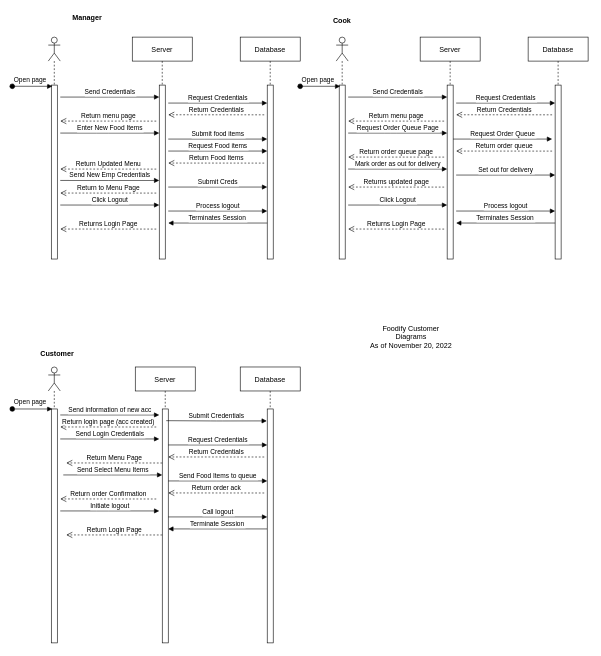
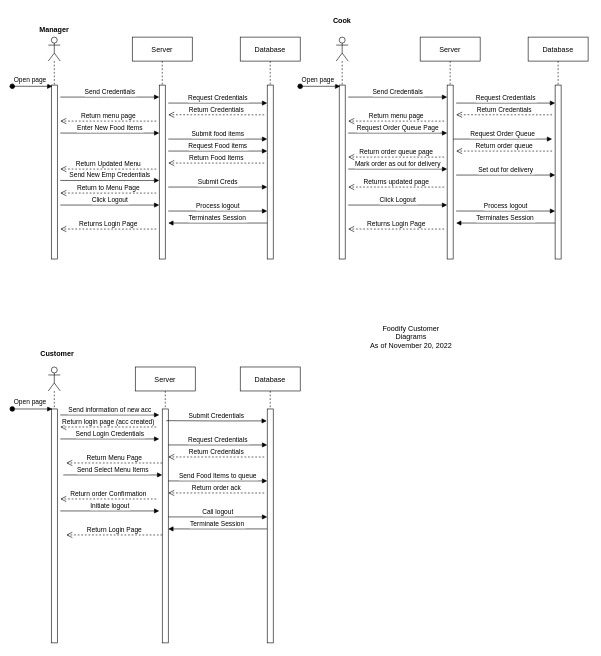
  <mxCell id="0" />
  <mxCell id="1" parent="0" />
  <mxCell id="2" value="Server" style="shape=umlLifeline;perimeter=lifelinePerimeter;container=1;collapsible=0;recursiveResize=0;rounded=0;shadow=0;strokeWidth=1;" vertex="1" parent="1"><mxGeometry x="220" y="61" width="100" height="370" as="geometry" /></mxCell>
  <mxCell id="3" value="" style="points=[];perimeter=orthogonalPerimeter;rounded=0;shadow=0;strokeWidth=1;" vertex="1" parent="2"><mxGeometry x="45" y="80" width="10" height="290" as="geometry" /></mxCell>
  <mxCell id="4" value="Request Credentials" style="verticalAlign=bottom;endArrow=block;entryX=0;entryY=0;shadow=0;strokeWidth=1;" edge="1" parent="2"><mxGeometry relative="1" as="geometry"><mxPoint x="60" y="110" as="sourcePoint" /><Array as="points"><mxPoint x="130" y="110" /></Array><mxPoint x="225" y="110.0" as="targetPoint" /></mxGeometry></mxCell>
  <mxCell id="5" value="Enter New Food Items" style="verticalAlign=bottom;endArrow=block;entryX=0;entryY=0;shadow=0;strokeWidth=1;" edge="1" parent="2"><mxGeometry relative="1" as="geometry"><mxPoint x="-120" y="160" as="sourcePoint" /><Array as="points"><mxPoint x="-50" y="160" /></Array><mxPoint x="45" y="160.0" as="targetPoint" /></mxGeometry></mxCell>
  <mxCell id="6" value="Server" style="shape=umlLifeline;perimeter=lifelinePerimeter;container=1;collapsible=0;recursiveResize=0;rounded=0;shadow=0;strokeWidth=1;" vertex="1" parent="1"><mxGeometry x="225" y="611" width="100" height="460" as="geometry" /></mxCell>
  <mxCell id="7" value="" style="points=[];perimeter=orthogonalPerimeter;rounded=0;shadow=0;strokeWidth=1;" vertex="1" parent="6"><mxGeometry x="45" y="70" width="10" height="390" as="geometry" /></mxCell>
  <mxCell id="8" value="Request Credentials" style="verticalAlign=bottom;endArrow=block;entryX=0;entryY=0;shadow=0;strokeWidth=1;" edge="1" parent="6"><mxGeometry relative="1" as="geometry"><mxPoint x="55" y="130" as="sourcePoint" /><Array as="points"><mxPoint x="125" y="130" /></Array><mxPoint x="220" y="130" as="targetPoint" /></mxGeometry></mxCell>
  <mxCell id="9" value="Return Menu Page" style="html=1;verticalAlign=bottom;endArrow=open;dashed=1;endSize=8;rounded=0;" edge="1" parent="6"><mxGeometry relative="1" as="geometry"><mxPoint x="45" y="160.08" as="sourcePoint" /><mxPoint x="-115" y="160" as="targetPoint" /></mxGeometry></mxCell>
  <mxCell id="10" value="Send Select Menu Items" style="verticalAlign=bottom;endArrow=block;entryX=0;entryY=0;shadow=0;strokeWidth=1;" edge="1" parent="6"><mxGeometry relative="1" as="geometry"><mxPoint x="-120" y="180" as="sourcePoint" /><Array as="points"><mxPoint x="-50" y="180" /></Array><mxPoint x="45" y="180" as="targetPoint" /></mxGeometry></mxCell>
  <mxCell id="11" value="Return order ack" style="html=1;verticalAlign=bottom;endArrow=open;dashed=1;endSize=8;rounded=0;" edge="1" parent="6"><mxGeometry relative="1" as="geometry"><mxPoint x="215" y="210.08" as="sourcePoint" /><mxPoint x="55" y="210" as="targetPoint" /></mxGeometry></mxCell>
  <mxCell id="12" value="Terminate Session" style="verticalAlign=bottom;endArrow=block;entryX=1;entryY=0;shadow=0;strokeWidth=1;" edge="1" parent="6"><mxGeometry relative="1" as="geometry"><mxPoint x="220" y="270" as="sourcePoint" /><mxPoint x="55" y="270" as="targetPoint" /></mxGeometry></mxCell>
  <mxCell id="13" value="Foodify Customer Diagrams&lt;br&gt;As of November 20, 2022" style="text;html=1;strokeColor=none;fillColor=none;align=center;verticalAlign=middle;whiteSpace=wrap;rounded=0;" vertex="1" parent="1"><mxGeometry x="610" y="521" width="150" height="80" as="geometry" /></mxCell>
- <mxCell id="14" value="Manager" style="text;align=center;fontStyle=1;verticalAlign=middle;spacingLeft=3;spacingRight=3;strokeColor=none;rotatable=0;points=[[0,0.5],[1,0.5]];portConstraint=eastwest;" vertex="1" parent="1"><mxGeometry x="105" y="15" width="80" height="26" as="geometry" /></mxCell>
+ <mxCell id="14" value="Manager" style="text;align=center;fontStyle=1;verticalAlign=middle;spacingLeft=3;spacingRight=3;strokeColor=none;rotatable=0;points=[[0,0.5],[1,0.5]];portConstraint=eastwest;" vertex="1" parent="1"><mxGeometry x="50" y="35" width="80" height="26" as="geometry" /></mxCell>
  <mxCell id="15" value="" style="shape=umlLifeline;participant=umlActor;perimeter=lifelinePerimeter;whiteSpace=wrap;html=1;container=1;collapsible=0;recursiveResize=0;verticalAlign=top;spacingTop=36;outlineConnect=0;" vertex="1" parent="1"><mxGeometry x="80" y="61" width="20" height="370" as="geometry" /></mxCell>
  <mxCell id="16" value="" style="points=[];perimeter=orthogonalPerimeter;rounded=0;shadow=0;strokeWidth=1;" vertex="1" parent="15"><mxGeometry x="5" y="80" width="10" height="290" as="geometry" /></mxCell>
  <mxCell id="17" value="Customer" style="text;align=center;fontStyle=1;verticalAlign=middle;spacingLeft=3;spacingRight=3;strokeColor=none;rotatable=0;points=[[0,0.5],[1,0.5]];portConstraint=eastwest;" vertex="1" parent="1"><mxGeometry x="55" y="575" width="80" height="26" as="geometry" /></mxCell>
  <mxCell id="18" value="Open page" style="verticalAlign=bottom;startArrow=oval;endArrow=block;startSize=8;shadow=0;strokeWidth=1;entryX=0.176;entryY=0.007;entryDx=0;entryDy=0;entryPerimeter=0;" edge="1" parent="1" target="16"><mxGeometry x="-0.101" y="2" relative="1" as="geometry"><mxPoint x="20" y="143" as="sourcePoint" /><mxPoint x="80" y="141" as="targetPoint" /><mxPoint as="offset" /></mxGeometry></mxCell>
  <mxCell id="19" value="" style="shape=umlLifeline;participant=umlActor;perimeter=lifelinePerimeter;whiteSpace=wrap;html=1;container=1;collapsible=0;recursiveResize=0;verticalAlign=top;spacingTop=36;outlineConnect=0;" vertex="1" parent="1"><mxGeometry x="80" y="611" width="20" height="440" as="geometry" /></mxCell>
  <mxCell id="20" value="" style="points=[];perimeter=orthogonalPerimeter;rounded=0;shadow=0;strokeWidth=1;" vertex="1" parent="19"><mxGeometry x="5" y="70" width="10" height="390" as="geometry" /></mxCell>
  <mxCell id="21" value="" style="verticalAlign=bottom;endArrow=none;shadow=0;strokeWidth=1;" edge="1" parent="19" source="20" target="19"><mxGeometry relative="1" as="geometry"><mxPoint x="-345" y="80" as="sourcePoint" /><mxPoint x="194.5" y="80" as="targetPoint" /><Array as="points" /></mxGeometry></mxCell>
  <mxCell id="22" value="Database" style="shape=umlLifeline;perimeter=lifelinePerimeter;container=1;collapsible=0;recursiveResize=0;rounded=0;shadow=0;strokeWidth=1;" vertex="1" parent="1"><mxGeometry x="400" y="61" width="100" height="370" as="geometry" /></mxCell>
  <mxCell id="23" value="" style="points=[];perimeter=orthogonalPerimeter;rounded=0;shadow=0;strokeWidth=1;" vertex="1" parent="22"><mxGeometry x="45" y="80" width="10" height="290" as="geometry" /></mxCell>
  <mxCell id="24" value="Submit Creds" style="verticalAlign=bottom;endArrow=block;entryX=0;entryY=0;shadow=0;strokeWidth=1;" edge="1" parent="22"><mxGeometry relative="1" as="geometry"><mxPoint x="-120" y="250" as="sourcePoint" /><Array as="points"><mxPoint x="-50" y="250" /></Array><mxPoint x="45" y="250.0" as="targetPoint" /></mxGeometry></mxCell>
  <mxCell id="25" value="Send Credentials" style="verticalAlign=bottom;endArrow=block;entryX=0;entryY=0;shadow=0;strokeWidth=1;" edge="1" parent="1"><mxGeometry relative="1" as="geometry"><mxPoint x="100" y="161" as="sourcePoint" /><Array as="points"><mxPoint x="170" y="161" /></Array><mxPoint x="265" y="161" as="targetPoint" /></mxGeometry></mxCell>
  <mxCell id="26" value="Return Credentials" style="html=1;verticalAlign=bottom;endArrow=open;dashed=1;endSize=8;rounded=0;" edge="1" parent="1"><mxGeometry relative="1" as="geometry"><mxPoint x="440" y="190.58" as="sourcePoint" /><mxPoint x="280" y="190.5" as="targetPoint" /></mxGeometry></mxCell>
  <mxCell id="27" value="Return menu page" style="html=1;verticalAlign=bottom;endArrow=open;dashed=1;endSize=8;rounded=0;" edge="1" parent="1"><mxGeometry relative="1" as="geometry"><mxPoint x="260" y="201.08" as="sourcePoint" /><mxPoint x="100" y="201" as="targetPoint" /></mxGeometry></mxCell>
  <mxCell id="28" value="Submit food items" style="verticalAlign=bottom;endArrow=block;entryX=0;entryY=0;shadow=0;strokeWidth=1;" edge="1" parent="1"><mxGeometry relative="1" as="geometry"><mxPoint x="280" y="231" as="sourcePoint" /><Array as="points"><mxPoint x="350" y="231" /></Array><mxPoint x="445" y="231" as="targetPoint" /></mxGeometry></mxCell>
  <mxCell id="29" value="Request Food items" style="verticalAlign=bottom;endArrow=block;entryX=0;entryY=0;shadow=0;strokeWidth=1;" edge="1" parent="1"><mxGeometry relative="1" as="geometry"><mxPoint x="280" y="251" as="sourcePoint" /><Array as="points"><mxPoint x="350" y="251" /></Array><mxPoint x="445" y="251" as="targetPoint" /></mxGeometry></mxCell>
  <mxCell id="30" value="Return Food Items" style="html=1;verticalAlign=bottom;endArrow=open;dashed=1;endSize=8;rounded=0;" edge="1" parent="1"><mxGeometry relative="1" as="geometry"><mxPoint x="440" y="271.08" as="sourcePoint" /><mxPoint x="280" y="271" as="targetPoint" /></mxGeometry></mxCell>
  <mxCell id="31" value="Return Updated Menu" style="html=1;verticalAlign=bottom;endArrow=open;dashed=1;endSize=8;rounded=0;" edge="1" parent="1"><mxGeometry relative="1" as="geometry"><mxPoint x="260" y="281.08" as="sourcePoint" /><mxPoint x="100" y="281" as="targetPoint" /></mxGeometry></mxCell>
  <mxCell id="32" value="Send New Emp Credentials" style="verticalAlign=bottom;endArrow=block;entryX=0;entryY=0;shadow=0;strokeWidth=1;" edge="1" parent="1"><mxGeometry relative="1" as="geometry"><mxPoint x="100" y="300" as="sourcePoint" /><Array as="points"><mxPoint x="170" y="300" /></Array><mxPoint x="265" y="300" as="targetPoint" /></mxGeometry></mxCell>
  <mxCell id="33" value="Return to Menu Page" style="html=1;verticalAlign=bottom;endArrow=open;dashed=1;endSize=8;rounded=0;" edge="1" parent="1"><mxGeometry relative="1" as="geometry"><mxPoint x="260" y="321.08" as="sourcePoint" /><mxPoint x="100" y="321" as="targetPoint" /></mxGeometry></mxCell>
  <mxCell id="34" value="Click Logout" style="verticalAlign=bottom;endArrow=block;entryX=0;entryY=0;shadow=0;strokeWidth=1;" edge="1" parent="1"><mxGeometry relative="1" as="geometry"><mxPoint x="100" y="341" as="sourcePoint" /><Array as="points"><mxPoint x="170" y="341" /></Array><mxPoint x="265" y="341" as="targetPoint" /></mxGeometry></mxCell>
  <mxCell id="35" value="Process logout" style="verticalAlign=bottom;endArrow=block;entryX=0;entryY=0;shadow=0;strokeWidth=1;" edge="1" parent="1"><mxGeometry relative="1" as="geometry"><mxPoint x="280" y="351" as="sourcePoint" /><Array as="points"><mxPoint x="350" y="351" /></Array><mxPoint x="445" y="351" as="targetPoint" /></mxGeometry></mxCell>
  <mxCell id="36" value="Terminates Session" style="verticalAlign=bottom;endArrow=block;entryX=1;entryY=0;shadow=0;strokeWidth=1;" edge="1" parent="1"><mxGeometry relative="1" as="geometry"><mxPoint x="445" y="371" as="sourcePoint" /><mxPoint x="280" y="371" as="targetPoint" /></mxGeometry></mxCell>
  <mxCell id="37" value="Returns Login Page" style="html=1;verticalAlign=bottom;endArrow=open;dashed=1;endSize=8;rounded=0;" edge="1" parent="1"><mxGeometry relative="1" as="geometry"><mxPoint x="260" y="381.08" as="sourcePoint" /><mxPoint x="100" y="381" as="targetPoint" /></mxGeometry></mxCell>
  <mxCell id="38" value="Database" style="shape=umlLifeline;perimeter=lifelinePerimeter;container=1;collapsible=0;recursiveResize=0;rounded=0;shadow=0;strokeWidth=1;" vertex="1" parent="1"><mxGeometry x="400" y="611" width="100" height="460" as="geometry" /></mxCell>
  <mxCell id="39" value="" style="points=[];perimeter=orthogonalPerimeter;rounded=0;shadow=0;strokeWidth=1;" vertex="1" parent="38"><mxGeometry x="45" y="70" width="10" height="390" as="geometry" /></mxCell>
  <mxCell id="40" value="Send Food Items to queue" style="verticalAlign=bottom;endArrow=block;entryX=0;entryY=0;shadow=0;strokeWidth=1;" edge="1" parent="38"><mxGeometry relative="1" as="geometry"><mxPoint x="-120" y="190" as="sourcePoint" /><Array as="points"><mxPoint x="-50" y="190" /></Array><mxPoint x="45" y="190" as="targetPoint" /></mxGeometry></mxCell>
  <mxCell id="41" value="Open page" style="verticalAlign=bottom;startArrow=oval;endArrow=block;startSize=8;shadow=0;strokeWidth=1;entryX=0.176;entryY=0.007;entryDx=0;entryDy=0;entryPerimeter=0;" edge="1" parent="1"><mxGeometry x="-0.101" y="2" relative="1" as="geometry"><mxPoint x="20" y="681" as="sourcePoint" /><mxPoint x="86.76" y="681.03" as="targetPoint" /><mxPoint as="offset" /></mxGeometry></mxCell>
  <mxCell id="42" value="Send information of new acc" style="verticalAlign=bottom;endArrow=block;entryX=0;entryY=0;shadow=0;strokeWidth=1;" edge="1" parent="1"><mxGeometry relative="1" as="geometry"><mxPoint x="100" y="691" as="sourcePoint" /><Array as="points"><mxPoint x="170" y="691" /></Array><mxPoint x="265" y="691" as="targetPoint" /></mxGeometry></mxCell>
  <mxCell id="43" value="Submit Credentials" style="verticalAlign=bottom;endArrow=block;entryX=-0.067;entryY=0.051;shadow=0;strokeWidth=1;exitX=0.667;exitY=0.05;exitDx=0;exitDy=0;exitPerimeter=0;entryDx=0;entryDy=0;entryPerimeter=0;" edge="1" parent="1" source="7" target="39"><mxGeometry relative="1" as="geometry"><mxPoint x="290" y="701" as="sourcePoint" /><Array as="points"><mxPoint x="360" y="701" /></Array><mxPoint x="455" y="701" as="targetPoint" /></mxGeometry></mxCell>
  <mxCell id="44" value="Return login page (acc created)" style="html=1;verticalAlign=bottom;endArrow=open;dashed=1;endSize=8;rounded=0;" edge="1" parent="1"><mxGeometry relative="1" as="geometry"><mxPoint x="260" y="711.08" as="sourcePoint" /><mxPoint x="100" y="711" as="targetPoint" /></mxGeometry></mxCell>
  <mxCell id="45" value="Send Login Credentials" style="verticalAlign=bottom;endArrow=block;entryX=0;entryY=0;shadow=0;strokeWidth=1;" edge="1" parent="1"><mxGeometry relative="1" as="geometry"><mxPoint x="100" y="731" as="sourcePoint" /><Array as="points"><mxPoint x="170" y="731" /></Array><mxPoint x="265" y="731" as="targetPoint" /></mxGeometry></mxCell>
  <mxCell id="46" value="Return Credentials" style="html=1;verticalAlign=bottom;endArrow=open;dashed=1;endSize=8;rounded=0;" edge="1" parent="1"><mxGeometry relative="1" as="geometry"><mxPoint x="440" y="761.08" as="sourcePoint" /><mxPoint x="280" y="761" as="targetPoint" /></mxGeometry></mxCell>
  <mxCell id="47" value="Return order Confirmation" style="html=1;verticalAlign=bottom;endArrow=open;dashed=1;endSize=8;rounded=0;" edge="1" parent="1"><mxGeometry relative="1" as="geometry"><mxPoint x="260" y="831.08" as="sourcePoint" /><mxPoint x="100" y="831" as="targetPoint" /></mxGeometry></mxCell>
  <mxCell id="48" value="Initiate logout" style="verticalAlign=bottom;endArrow=block;entryX=0;entryY=0;shadow=0;strokeWidth=1;" edge="1" parent="1"><mxGeometry relative="1" as="geometry"><mxPoint x="100" y="851" as="sourcePoint" /><Array as="points"><mxPoint x="170" y="851" /></Array><mxPoint x="265" y="851" as="targetPoint" /></mxGeometry></mxCell>
  <mxCell id="49" value="Call logout" style="verticalAlign=bottom;endArrow=block;entryX=0;entryY=0;shadow=0;strokeWidth=1;" edge="1" parent="1"><mxGeometry relative="1" as="geometry"><mxPoint x="280" y="861" as="sourcePoint" /><Array as="points"><mxPoint x="350" y="861" /></Array><mxPoint x="445" y="861" as="targetPoint" /></mxGeometry></mxCell>
  <mxCell id="50" value="Return Login Page" style="html=1;verticalAlign=bottom;endArrow=open;dashed=1;endSize=8;rounded=0;" edge="1" parent="1"><mxGeometry relative="1" as="geometry"><mxPoint x="270" y="891.08" as="sourcePoint" /><mxPoint x="110" y="891" as="targetPoint" /></mxGeometry></mxCell>
  <mxCell id="51" value="Server" style="shape=umlLifeline;perimeter=lifelinePerimeter;container=1;collapsible=0;recursiveResize=0;rounded=0;shadow=0;strokeWidth=1;" vertex="1" parent="1"><mxGeometry x="700" y="61" width="100" height="370" as="geometry" /></mxCell>
  <mxCell id="52" value="" style="points=[];perimeter=orthogonalPerimeter;rounded=0;shadow=0;strokeWidth=1;" vertex="1" parent="51"><mxGeometry x="45" y="80" width="10" height="290" as="geometry" /></mxCell>
  <mxCell id="53" value="Request Credentials" style="verticalAlign=bottom;endArrow=block;entryX=0;entryY=0;shadow=0;strokeWidth=1;" edge="1" parent="51"><mxGeometry relative="1" as="geometry"><mxPoint x="60" y="110" as="sourcePoint" /><Array as="points"><mxPoint x="130" y="110" /></Array><mxPoint x="225" y="110.0" as="targetPoint" /></mxGeometry></mxCell>
  <mxCell id="54" value="Request Order Queue Page" style="verticalAlign=bottom;endArrow=block;entryX=0;entryY=0;shadow=0;strokeWidth=1;" edge="1" parent="51"><mxGeometry relative="1" as="geometry"><mxPoint x="-120" y="160" as="sourcePoint" /><Array as="points"><mxPoint x="-50" y="160" /></Array><mxPoint x="45" y="160.0" as="targetPoint" /></mxGeometry></mxCell>
  <mxCell id="55" value="Return order queue page" style="html=1;verticalAlign=bottom;endArrow=open;dashed=1;endSize=8;rounded=0;" edge="1" parent="51"><mxGeometry relative="1" as="geometry"><mxPoint x="40" y="200.08" as="sourcePoint" /><mxPoint x="-120" y="200" as="targetPoint" /></mxGeometry></mxCell>
  <mxCell id="56" value="Cook" style="text;align=center;fontStyle=1;verticalAlign=middle;spacingLeft=3;spacingRight=3;strokeColor=none;rotatable=0;points=[[0,0.5],[1,0.5]];portConstraint=eastwest;" vertex="1" parent="1"><mxGeometry x="530" y="20" width="80" height="26" as="geometry" /></mxCell>
  <mxCell id="57" value="" style="shape=umlLifeline;participant=umlActor;perimeter=lifelinePerimeter;whiteSpace=wrap;html=1;container=1;collapsible=0;recursiveResize=0;verticalAlign=top;spacingTop=36;outlineConnect=0;" vertex="1" parent="1"><mxGeometry x="560" y="61" width="20" height="370" as="geometry" /></mxCell>
  <mxCell id="58" value="" style="points=[];perimeter=orthogonalPerimeter;rounded=0;shadow=0;strokeWidth=1;" vertex="1" parent="57"><mxGeometry x="5" y="80" width="10" height="290" as="geometry" /></mxCell>
  <mxCell id="59" value="Open page" style="verticalAlign=bottom;startArrow=oval;endArrow=block;startSize=8;shadow=0;strokeWidth=1;entryX=0.176;entryY=0.007;entryDx=0;entryDy=0;entryPerimeter=0;" edge="1" parent="1" target="58"><mxGeometry x="-0.101" y="2" relative="1" as="geometry"><mxPoint x="500" y="143" as="sourcePoint" /><mxPoint x="560" y="141" as="targetPoint" /><mxPoint as="offset" /></mxGeometry></mxCell>
  <mxCell id="60" value="Database" style="shape=umlLifeline;perimeter=lifelinePerimeter;container=1;collapsible=0;recursiveResize=0;rounded=0;shadow=0;strokeWidth=1;" vertex="1" parent="1"><mxGeometry x="880" y="61" width="100" height="370" as="geometry" /></mxCell>
  <mxCell id="61" value="" style="points=[];perimeter=orthogonalPerimeter;rounded=0;shadow=0;strokeWidth=1;" vertex="1" parent="60"><mxGeometry x="45" y="80" width="10" height="290" as="geometry" /></mxCell>
  <mxCell id="62" value="Request Order Queue" style="verticalAlign=bottom;endArrow=block;entryX=0;entryY=0;shadow=0;strokeWidth=1;" edge="1" parent="60"><mxGeometry relative="1" as="geometry"><mxPoint x="-125" y="170" as="sourcePoint" /><Array as="points"><mxPoint x="-55" y="170" /></Array><mxPoint x="40" y="170" as="targetPoint" /></mxGeometry></mxCell>
  <mxCell id="63" value="Send Credentials" style="verticalAlign=bottom;endArrow=block;entryX=0;entryY=0;shadow=0;strokeWidth=1;" edge="1" parent="1"><mxGeometry relative="1" as="geometry"><mxPoint x="580" y="161" as="sourcePoint" /><Array as="points"><mxPoint x="650" y="161" /></Array><mxPoint x="745" y="161" as="targetPoint" /></mxGeometry></mxCell>
  <mxCell id="64" value="Return Credentials" style="html=1;verticalAlign=bottom;endArrow=open;dashed=1;endSize=8;rounded=0;" edge="1" parent="1"><mxGeometry relative="1" as="geometry"><mxPoint x="920" y="190.58" as="sourcePoint" /><mxPoint x="760" y="190.5" as="targetPoint" /></mxGeometry></mxCell>
  <mxCell id="65" value="Return menu page" style="html=1;verticalAlign=bottom;endArrow=open;dashed=1;endSize=8;rounded=0;" edge="1" parent="1"><mxGeometry relative="1" as="geometry"><mxPoint x="740" y="201.08" as="sourcePoint" /><mxPoint x="580" y="201" as="targetPoint" /></mxGeometry></mxCell>
  <mxCell id="66" value="Click Logout" style="verticalAlign=bottom;endArrow=block;entryX=0;entryY=0;shadow=0;strokeWidth=1;" edge="1" parent="1"><mxGeometry relative="1" as="geometry"><mxPoint x="580" y="341" as="sourcePoint" /><Array as="points"><mxPoint x="650" y="341" /></Array><mxPoint x="745" y="341" as="targetPoint" /></mxGeometry></mxCell>
  <mxCell id="67" value="Process logout" style="verticalAlign=bottom;endArrow=block;entryX=0;entryY=0;shadow=0;strokeWidth=1;" edge="1" parent="1"><mxGeometry relative="1" as="geometry"><mxPoint x="760" y="351" as="sourcePoint" /><Array as="points"><mxPoint x="830" y="351" /></Array><mxPoint x="925" y="351" as="targetPoint" /></mxGeometry></mxCell>
  <mxCell id="68" value="Terminates Session" style="verticalAlign=bottom;endArrow=block;entryX=1;entryY=0;shadow=0;strokeWidth=1;" edge="1" parent="1"><mxGeometry relative="1" as="geometry"><mxPoint x="925" y="371" as="sourcePoint" /><mxPoint x="760" y="371" as="targetPoint" /></mxGeometry></mxCell>
  <mxCell id="69" value="Returns Login Page" style="html=1;verticalAlign=bottom;endArrow=open;dashed=1;endSize=8;rounded=0;" edge="1" parent="1"><mxGeometry relative="1" as="geometry"><mxPoint x="740" y="381.08" as="sourcePoint" /><mxPoint x="580" y="381" as="targetPoint" /></mxGeometry></mxCell>
  <mxCell id="70" value="Return order queue" style="html=1;verticalAlign=bottom;endArrow=open;dashed=1;endSize=8;rounded=0;" edge="1" parent="1"><mxGeometry relative="1" as="geometry"><mxPoint x="920" y="251.08" as="sourcePoint" /><mxPoint x="760" y="251" as="targetPoint" /></mxGeometry></mxCell>
  <mxCell id="71" value="Mark order as out for delivery" style="verticalAlign=bottom;endArrow=block;entryX=0;entryY=0;shadow=0;strokeWidth=1;" edge="1" parent="1"><mxGeometry relative="1" as="geometry"><mxPoint x="580" y="281" as="sourcePoint" /><Array as="points"><mxPoint x="650" y="281" /></Array><mxPoint x="745" y="281" as="targetPoint" /></mxGeometry></mxCell>
  <mxCell id="72" value="Set out for delivery" style="verticalAlign=bottom;endArrow=block;entryX=0;entryY=0;shadow=0;strokeWidth=1;" edge="1" parent="1"><mxGeometry relative="1" as="geometry"><mxPoint x="760" y="291" as="sourcePoint" /><Array as="points"><mxPoint x="830" y="291" /></Array><mxPoint x="925" y="291" as="targetPoint" /></mxGeometry></mxCell>
  <mxCell id="73" value="Returns updated page" style="html=1;verticalAlign=bottom;endArrow=open;dashed=1;endSize=8;rounded=0;" edge="1" parent="1"><mxGeometry relative="1" as="geometry"><mxPoint x="740" y="311.08" as="sourcePoint" /><mxPoint x="580" y="311" as="targetPoint" /></mxGeometry></mxCell>
